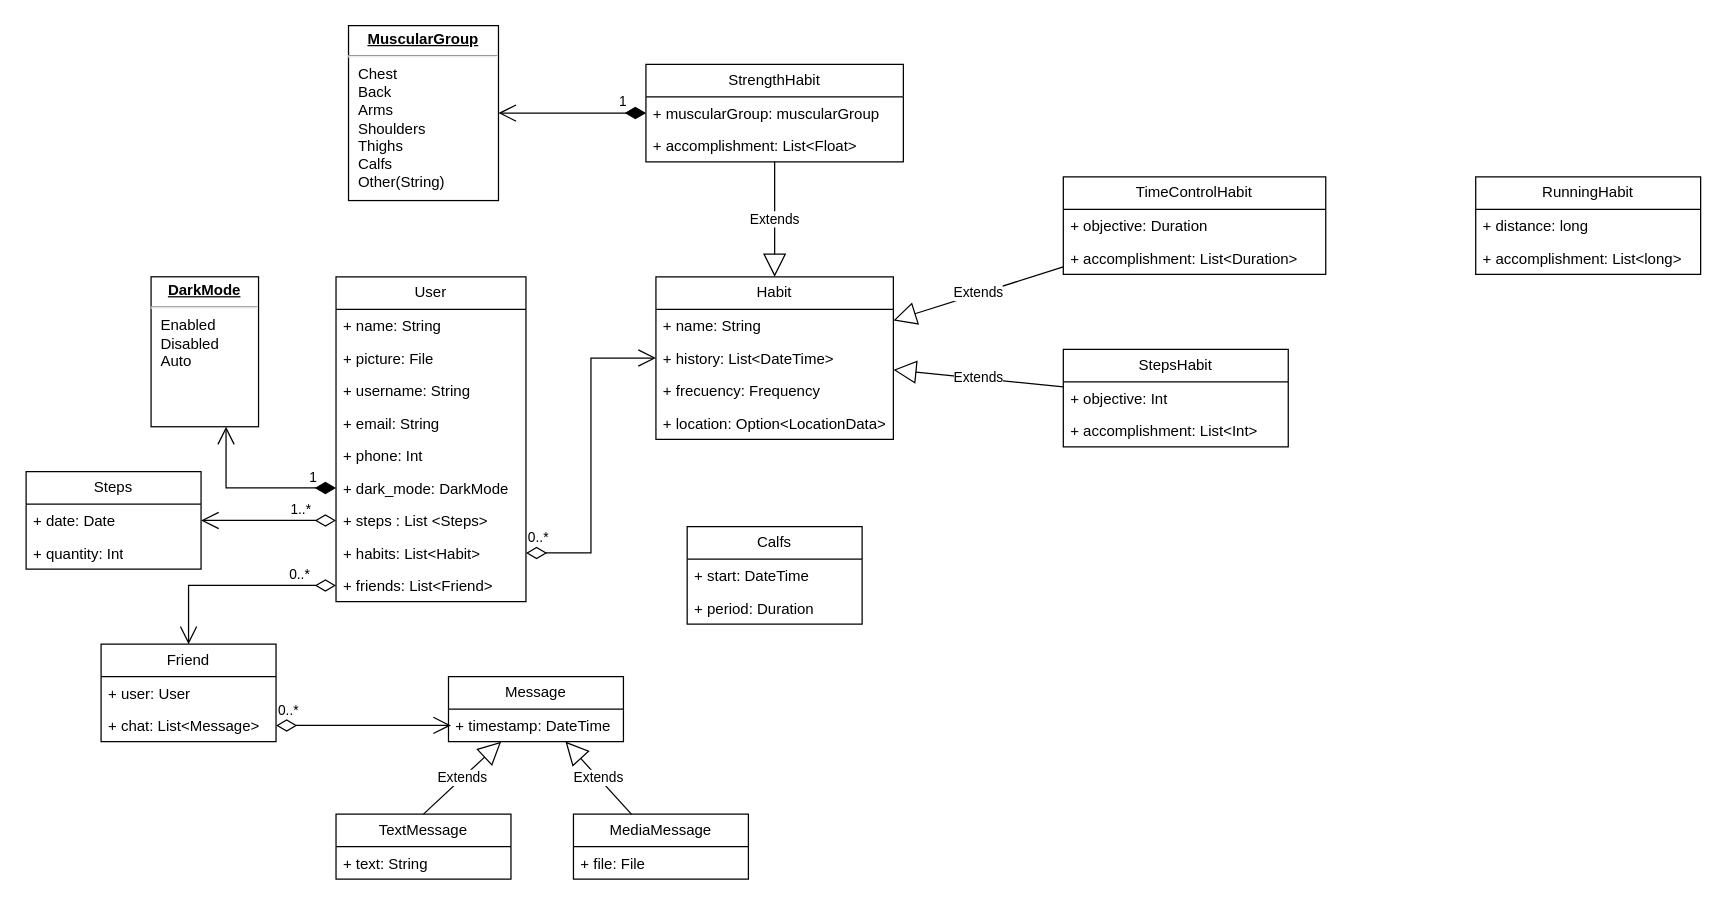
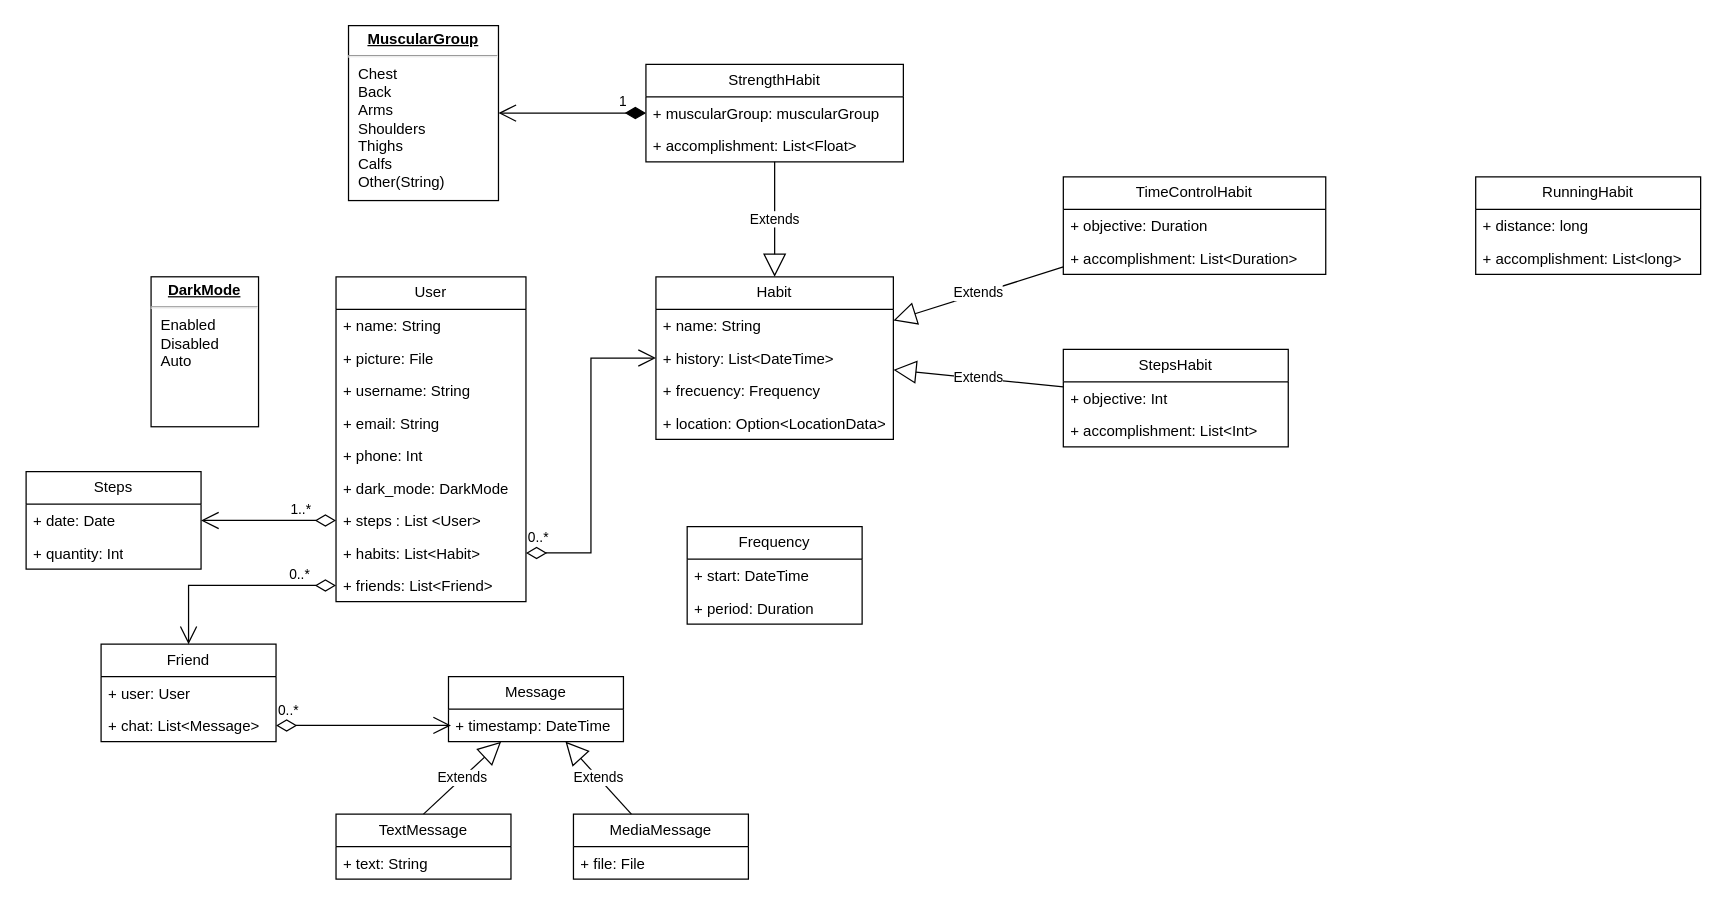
  <mxCell id="0" />
  <mxCell id="1" parent="0" />
  <mxCell id="2" value="User" style="swimlane;fontStyle=0;childLayout=stackLayout;horizontal=1;startSize=26;fillColor=none;horizontalStack=0;resizeParent=1;resizeParentMax=0;resizeLast=0;collapsible=1;marginBottom=0;whiteSpace=wrap;html=1;" vertex="1" parent="1"><mxGeometry x="268" y="221" width="152" height="260" as="geometry" /></mxCell>
  <mxCell id="3" value="+ name: String" style="text;strokeColor=none;fillColor=none;align=left;verticalAlign=top;spacingLeft=4;spacingRight=4;overflow=hidden;rotatable=0;points=[[0,0.5],[1,0.5]];portConstraint=eastwest;whiteSpace=wrap;html=1;" vertex="1" parent="2"><mxGeometry y="26" width="152" height="26" as="geometry" /></mxCell>
  <mxCell id="4" value="+ picture: File" style="text;strokeColor=none;fillColor=none;align=left;verticalAlign=top;spacingLeft=4;spacingRight=4;overflow=hidden;rotatable=0;points=[[0,0.5],[1,0.5]];portConstraint=eastwest;whiteSpace=wrap;html=1;" vertex="1" parent="2"><mxGeometry y="52" width="152" height="26" as="geometry" /></mxCell>
  <mxCell id="5" value="+ username: String" style="text;strokeColor=none;fillColor=none;align=left;verticalAlign=top;spacingLeft=4;spacingRight=4;overflow=hidden;rotatable=0;points=[[0,0.5],[1,0.5]];portConstraint=eastwest;whiteSpace=wrap;html=1;" vertex="1" parent="2"><mxGeometry y="78" width="152" height="26" as="geometry" /></mxCell>
  <mxCell id="6" value="+ email: String" style="text;strokeColor=none;fillColor=none;align=left;verticalAlign=top;spacingLeft=4;spacingRight=4;overflow=hidden;rotatable=0;points=[[0,0.5],[1,0.5]];portConstraint=eastwest;whiteSpace=wrap;html=1;" vertex="1" parent="2"><mxGeometry y="104" width="152" height="26" as="geometry" /></mxCell>
  <mxCell id="7" value="+ phone: Int" style="text;strokeColor=none;fillColor=none;align=left;verticalAlign=top;spacingLeft=4;spacingRight=4;overflow=hidden;rotatable=0;points=[[0,0.5],[1,0.5]];portConstraint=eastwest;whiteSpace=wrap;html=1;" vertex="1" parent="2"><mxGeometry y="130" width="152" height="26" as="geometry" /></mxCell>
  <mxCell id="8" value="+ dark_mode: DarkMode" style="text;strokeColor=none;fillColor=none;align=left;verticalAlign=top;spacingLeft=4;spacingRight=4;overflow=hidden;rotatable=0;points=[[0,0.5],[1,0.5]];portConstraint=eastwest;whiteSpace=wrap;html=1;" vertex="1" parent="2"><mxGeometry y="156" width="152" height="26" as="geometry" /></mxCell>
- <mxCell id="9" value="+ steps : List &amp;lt;Steps&amp;gt;" style="text;strokeColor=none;fillColor=none;align=left;verticalAlign=top;spacingLeft=4;spacingRight=4;overflow=hidden;rotatable=0;points=[[0,0.5],[1,0.5]];portConstraint=eastwest;whiteSpace=wrap;html=1;" vertex="1" parent="2"><mxGeometry y="182" width="152" height="26" as="geometry" /></mxCell>
+ <mxCell id="9" value="+ steps : List &amp;lt;User&amp;gt;" style="text;strokeColor=none;fillColor=none;align=left;verticalAlign=top;spacingLeft=4;spacingRight=4;overflow=hidden;rotatable=0;points=[[0,0.5],[1,0.5]];portConstraint=eastwest;whiteSpace=wrap;html=1;" vertex="1" parent="2"><mxGeometry y="182" width="152" height="26" as="geometry" /></mxCell>
  <mxCell id="10" value="+ habits: List&amp;lt;Habit&amp;gt;" style="text;strokeColor=none;fillColor=none;align=left;verticalAlign=top;spacingLeft=4;spacingRight=4;overflow=hidden;rotatable=0;points=[[0,0.5],[1,0.5]];portConstraint=eastwest;whiteSpace=wrap;html=1;" vertex="1" parent="2"><mxGeometry y="208" width="152" height="26" as="geometry" /></mxCell>
  <mxCell id="11" value="+ friends: List&amp;lt;Friend&amp;gt;" style="text;strokeColor=none;fillColor=none;align=left;verticalAlign=top;spacingLeft=4;spacingRight=4;overflow=hidden;rotatable=0;points=[[0,0.5],[1,0.5]];portConstraint=eastwest;whiteSpace=wrap;html=1;" vertex="1" parent="2"><mxGeometry y="234" width="152" height="26" as="geometry" /></mxCell>
  <mxCell id="12" value="Habit" style="swimlane;fontStyle=0;childLayout=stackLayout;horizontal=1;startSize=26;fillColor=none;horizontalStack=0;resizeParent=1;resizeParentMax=0;resizeLast=0;collapsible=1;marginBottom=0;whiteSpace=wrap;html=1;" vertex="1" parent="1"><mxGeometry x="524" y="221" width="190" height="130" as="geometry" /></mxCell>
  <mxCell id="13" value="+ name: String" style="text;strokeColor=none;fillColor=none;align=left;verticalAlign=top;spacingLeft=4;spacingRight=4;overflow=hidden;rotatable=0;points=[[0,0.5],[1,0.5]];portConstraint=eastwest;whiteSpace=wrap;html=1;" vertex="1" parent="12"><mxGeometry y="26" width="190" height="26" as="geometry" /></mxCell>
  <mxCell id="14" value="+ history: List&amp;lt;DateTime&amp;gt;" style="text;strokeColor=none;fillColor=none;align=left;verticalAlign=top;spacingLeft=4;spacingRight=4;overflow=hidden;rotatable=0;points=[[0,0.5],[1,0.5]];portConstraint=eastwest;whiteSpace=wrap;html=1;" vertex="1" parent="12"><mxGeometry y="52" width="190" height="26" as="geometry" /></mxCell>
  <mxCell id="15" value="+ frecuency: Frequency" style="text;strokeColor=none;fillColor=none;align=left;verticalAlign=top;spacingLeft=4;spacingRight=4;overflow=hidden;rotatable=0;points=[[0,0.5],[1,0.5]];portConstraint=eastwest;whiteSpace=wrap;html=1;" vertex="1" parent="12"><mxGeometry y="78" width="190" height="26" as="geometry" /></mxCell>
  <mxCell id="16" value="+ location: Option&amp;lt;LocationData&amp;gt;" style="text;strokeColor=none;fillColor=none;align=left;verticalAlign=top;spacingLeft=4;spacingRight=4;overflow=hidden;rotatable=0;points=[[0,0.5],[1,0.5]];portConstraint=eastwest;whiteSpace=wrap;html=1;" vertex="1" parent="12"><mxGeometry y="104" width="190" height="26" as="geometry" /></mxCell>
- <mxCell id="17" value="Calfs" style="swimlane;fontStyle=0;childLayout=stackLayout;horizontal=1;startSize=26;fillColor=none;horizontalStack=0;resizeParent=1;resizeParentMax=0;resizeLast=0;collapsible=1;marginBottom=0;whiteSpace=wrap;html=1;" vertex="1" parent="1"><mxGeometry x="549" y="421" width="140" height="78" as="geometry" /></mxCell>
+ <mxCell id="17" value="Frequency" style="swimlane;fontStyle=0;childLayout=stackLayout;horizontal=1;startSize=26;fillColor=none;horizontalStack=0;resizeParent=1;resizeParentMax=0;resizeLast=0;collapsible=1;marginBottom=0;whiteSpace=wrap;html=1;" vertex="1" parent="1"><mxGeometry x="549" y="421" width="140" height="78" as="geometry" /></mxCell>
  <mxCell id="18" value="+ start: DateTime" style="text;strokeColor=none;fillColor=none;align=left;verticalAlign=top;spacingLeft=4;spacingRight=4;overflow=hidden;rotatable=0;points=[[0,0.5],[1,0.5]];portConstraint=eastwest;whiteSpace=wrap;html=1;" vertex="1" parent="17"><mxGeometry y="26" width="140" height="26" as="geometry" /></mxCell>
  <mxCell id="19" value="+ period: Duration" style="text;strokeColor=none;fillColor=none;align=left;verticalAlign=top;spacingLeft=4;spacingRight=4;overflow=hidden;rotatable=0;points=[[0,0.5],[1,0.5]];portConstraint=eastwest;whiteSpace=wrap;html=1;" vertex="1" parent="17"><mxGeometry y="52" width="140" height="26" as="geometry" /></mxCell>
  <mxCell id="20" value="Friend" style="swimlane;fontStyle=0;childLayout=stackLayout;horizontal=1;startSize=26;fillColor=none;horizontalStack=0;resizeParent=1;resizeParentMax=0;resizeLast=0;collapsible=1;marginBottom=0;whiteSpace=wrap;html=1;" vertex="1" parent="1"><mxGeometry x="80" y="515" width="140" height="78" as="geometry" /></mxCell>
  <mxCell id="21" value="+ user: User" style="text;strokeColor=none;fillColor=none;align=left;verticalAlign=top;spacingLeft=4;spacingRight=4;overflow=hidden;rotatable=0;points=[[0,0.5],[1,0.5]];portConstraint=eastwest;whiteSpace=wrap;html=1;" vertex="1" parent="20"><mxGeometry y="26" width="140" height="26" as="geometry" /></mxCell>
  <mxCell id="22" value="+ chat: List&amp;lt;Message&amp;gt;" style="text;strokeColor=none;fillColor=none;align=left;verticalAlign=top;spacingLeft=4;spacingRight=4;overflow=hidden;rotatable=0;points=[[0,0.5],[1,0.5]];portConstraint=eastwest;whiteSpace=wrap;html=1;" vertex="1" parent="20"><mxGeometry y="52" width="140" height="26" as="geometry" /></mxCell>
  <mxCell id="23" value="Message" style="swimlane;fontStyle=0;childLayout=stackLayout;horizontal=1;startSize=26;fillColor=none;horizontalStack=0;resizeParent=1;resizeParentMax=0;resizeLast=0;collapsible=1;marginBottom=0;whiteSpace=wrap;html=1;" vertex="1" parent="1"><mxGeometry x="358" y="541" width="140" height="52" as="geometry" /></mxCell>
  <mxCell id="24" value="+ timestamp: DateTime" style="text;strokeColor=none;fillColor=none;align=left;verticalAlign=top;spacingLeft=4;spacingRight=4;overflow=hidden;rotatable=0;points=[[0,0.5],[1,0.5]];portConstraint=eastwest;whiteSpace=wrap;html=1;" vertex="1" parent="23"><mxGeometry y="26" width="140" height="26" as="geometry" /></mxCell>
  <mxCell id="25" value="TextMessage" style="swimlane;fontStyle=0;childLayout=stackLayout;horizontal=1;startSize=26;fillColor=none;horizontalStack=0;resizeParent=1;resizeParentMax=0;resizeLast=0;collapsible=1;marginBottom=0;whiteSpace=wrap;html=1;" vertex="1" parent="1"><mxGeometry x="268" y="651" width="140" height="52" as="geometry" /></mxCell>
  <mxCell id="26" value="+ text: String" style="text;strokeColor=none;fillColor=none;align=left;verticalAlign=top;spacingLeft=4;spacingRight=4;overflow=hidden;rotatable=0;points=[[0,0.5],[1,0.5]];portConstraint=eastwest;whiteSpace=wrap;html=1;" vertex="1" parent="25"><mxGeometry y="26" width="140" height="26" as="geometry" /></mxCell>
  <mxCell id="27" value="MediaMessage" style="swimlane;fontStyle=0;childLayout=stackLayout;horizontal=1;startSize=26;fillColor=none;horizontalStack=0;resizeParent=1;resizeParentMax=0;resizeLast=0;collapsible=1;marginBottom=0;whiteSpace=wrap;html=1;" vertex="1" parent="1"><mxGeometry x="458" y="651" width="140" height="52" as="geometry" /></mxCell>
  <mxCell id="28" value="+ file: File" style="text;strokeColor=none;fillColor=none;align=left;verticalAlign=top;spacingLeft=4;spacingRight=4;overflow=hidden;rotatable=0;points=[[0,0.5],[1,0.5]];portConstraint=eastwest;whiteSpace=wrap;html=1;" vertex="1" parent="27"><mxGeometry y="26" width="140" height="26" as="geometry" /></mxCell>
  <mxCell id="29" value="Extends" style="endArrow=block;endSize=16;endFill=0;html=1;rounded=0;exitX=0.5;exitY=0;exitDx=0;exitDy=0;" edge="1" parent="1" source="25" target="23"><mxGeometry width="160" relative="1" as="geometry"><mxPoint x="548" y="551" as="sourcePoint" /><mxPoint x="708" y="551" as="targetPoint" /></mxGeometry></mxCell>
  <mxCell id="30" value="Extends" style="endArrow=block;endSize=16;endFill=0;html=1;rounded=0;" edge="1" parent="1" source="27" target="23"><mxGeometry width="160" relative="1" as="geometry"><mxPoint x="348" y="661" as="sourcePoint" /><mxPoint x="410" y="603" as="targetPoint" /></mxGeometry></mxCell>
  <mxCell id="31" value="Steps" style="swimlane;fontStyle=0;childLayout=stackLayout;horizontal=1;startSize=26;fillColor=none;horizontalStack=0;resizeParent=1;resizeParentMax=0;resizeLast=0;collapsible=1;marginBottom=0;whiteSpace=wrap;html=1;" vertex="1" parent="1"><mxGeometry x="20" y="377" width="140" height="78" as="geometry" /></mxCell>
  <mxCell id="32" value="+ date: Date" style="text;strokeColor=none;fillColor=none;align=left;verticalAlign=top;spacingLeft=4;spacingRight=4;overflow=hidden;rotatable=0;points=[[0,0.5],[1,0.5]];portConstraint=eastwest;whiteSpace=wrap;html=1;" vertex="1" parent="31"><mxGeometry y="26" width="140" height="26" as="geometry" /></mxCell>
  <mxCell id="33" value="+ quantity: Int" style="text;strokeColor=none;fillColor=none;align=left;verticalAlign=top;spacingLeft=4;spacingRight=4;overflow=hidden;rotatable=0;points=[[0,0.5],[1,0.5]];portConstraint=eastwest;whiteSpace=wrap;html=1;" vertex="1" parent="31"><mxGeometry y="52" width="140" height="26" as="geometry" /></mxCell>
  <mxCell id="34" value="&lt;p style=&quot;margin:0px;margin-top:4px;text-align:center;text-decoration:underline;&quot;&gt;&lt;b&gt;DarkMode&lt;/b&gt;&lt;/p&gt;&lt;hr&gt;&lt;p style=&quot;margin:0px;margin-left:8px;&quot;&gt;Enabled&lt;br&gt;Disabled&lt;br&gt;Auto&lt;/p&gt;" style="verticalAlign=top;align=left;overflow=fill;fontSize=12;fontFamily=Helvetica;html=1;whiteSpace=wrap;" vertex="1" parent="1"><mxGeometry x="120" y="221" width="86" height="120" as="geometry" /></mxCell>
  <mxCell id="35" value="1..*" style="endArrow=open;html=1;endSize=12;startArrow=diamondThin;startSize=14;startFill=0;edgeStyle=orthogonalEdgeStyle;align=left;verticalAlign=bottom;rounded=0;exitX=0;exitY=0.5;exitDx=0;exitDy=0;" edge="1" parent="1" source="9" target="31"><mxGeometry x="-0.296" relative="1" as="geometry"><mxPoint x="90" y="501" as="sourcePoint" /><mxPoint x="250" y="501" as="targetPoint" /><mxPoint as="offset" /></mxGeometry></mxCell>
  <mxCell id="36" value="0..*" style="endArrow=open;html=1;endSize=12;startArrow=diamondThin;startSize=14;startFill=0;edgeStyle=orthogonalEdgeStyle;align=left;verticalAlign=bottom;rounded=0;" edge="1" parent="1" source="11" target="20"><mxGeometry x="-0.528" relative="1" as="geometry"><mxPoint x="100" y="531" as="sourcePoint" /><mxPoint x="260" y="531" as="targetPoint" /><mxPoint as="offset" /></mxGeometry></mxCell>
  <mxCell id="37" value="0..*" style="endArrow=open;html=1;endSize=12;startArrow=diamondThin;startSize=14;startFill=0;edgeStyle=orthogonalEdgeStyle;align=left;verticalAlign=bottom;rounded=0;" edge="1" parent="1" source="22"><mxGeometry x="-1" y="3" relative="1" as="geometry"><mxPoint x="250" y="579.5" as="sourcePoint" /><mxPoint x="360" y="580" as="targetPoint" /></mxGeometry></mxCell>
  <mxCell id="38" value="0..*" style="endArrow=open;html=1;endSize=12;startArrow=diamondThin;startSize=14;startFill=0;edgeStyle=orthogonalEdgeStyle;align=left;verticalAlign=bottom;rounded=0;entryX=0;entryY=0.5;entryDx=0;entryDy=0;" edge="1" parent="1" source="10" target="14"><mxGeometry x="-1" y="3" relative="1" as="geometry"><mxPoint x="408" y="285.5" as="sourcePoint" /><mxPoint x="568" y="285.5" as="targetPoint" /></mxGeometry></mxCell>
- <mxCell id="39" value="1" style="endArrow=open;html=1;endSize=12;startArrow=diamondThin;startSize=14;startFill=1;edgeStyle=orthogonalEdgeStyle;align=left;verticalAlign=bottom;rounded=0;" edge="1" parent="1" source="8" target="34"><mxGeometry x="-0.665" y="1" relative="1" as="geometry"><mxPoint x="80" y="331" as="sourcePoint" /><mxPoint x="240" y="331" as="targetPoint" /><Array as="points"><mxPoint x="180" y="390" /></Array><mxPoint as="offset" /></mxGeometry></mxCell>
  <mxCell id="40" value="TimeControlHabit" style="swimlane;fontStyle=0;childLayout=stackLayout;horizontal=1;startSize=26;fillColor=none;horizontalStack=0;resizeParent=1;resizeParentMax=0;resizeLast=0;collapsible=1;marginBottom=0;whiteSpace=wrap;html=1;" vertex="1" parent="1"><mxGeometry x="850" y="141" width="210" height="78" as="geometry" /></mxCell>
  <mxCell id="41" value="+ objective: Duration" style="text;strokeColor=none;fillColor=none;align=left;verticalAlign=top;spacingLeft=4;spacingRight=4;overflow=hidden;rotatable=0;points=[[0,0.5],[1,0.5]];portConstraint=eastwest;whiteSpace=wrap;html=1;" vertex="1" parent="40"><mxGeometry y="26" width="210" height="26" as="geometry" /></mxCell>
  <mxCell id="42" value="+ accomplishment: List&amp;lt;Duration&amp;gt;" style="text;strokeColor=none;fillColor=none;align=left;verticalAlign=top;spacingLeft=4;spacingRight=4;overflow=hidden;rotatable=0;points=[[0,0.5],[1,0.5]];portConstraint=eastwest;whiteSpace=wrap;html=1;" vertex="1" parent="40"><mxGeometry y="52" width="210" height="26" as="geometry" /></mxCell>
  <mxCell id="43" value="StepsHabit" style="swimlane;fontStyle=0;childLayout=stackLayout;horizontal=1;startSize=26;fillColor=none;horizontalStack=0;resizeParent=1;resizeParentMax=0;resizeLast=0;collapsible=1;marginBottom=0;whiteSpace=wrap;html=1;" vertex="1" parent="1"><mxGeometry x="850" y="279" width="180" height="78" as="geometry" /></mxCell>
  <mxCell id="44" value="+ objective: Int" style="text;strokeColor=none;fillColor=none;align=left;verticalAlign=top;spacingLeft=4;spacingRight=4;overflow=hidden;rotatable=0;points=[[0,0.5],[1,0.5]];portConstraint=eastwest;whiteSpace=wrap;html=1;" vertex="1" parent="43"><mxGeometry y="26" width="180" height="26" as="geometry" /></mxCell>
  <mxCell id="45" value="+ accomplishment: List&amp;lt;Int&amp;gt;" style="text;strokeColor=none;fillColor=none;align=left;verticalAlign=top;spacingLeft=4;spacingRight=4;overflow=hidden;rotatable=0;points=[[0,0.5],[1,0.5]];portConstraint=eastwest;whiteSpace=wrap;html=1;" vertex="1" parent="43"><mxGeometry y="52" width="180" height="26" as="geometry" /></mxCell>
  <mxCell id="46" value="RunningHabit" style="swimlane;fontStyle=0;childLayout=stackLayout;horizontal=1;startSize=26;fillColor=none;horizontalStack=0;resizeParent=1;resizeParentMax=0;resizeLast=0;collapsible=1;marginBottom=0;whiteSpace=wrap;html=1;" vertex="1" parent="1"><mxGeometry x="1180" y="141" width="180" height="78" as="geometry" /></mxCell>
  <mxCell id="47" value="+ distance: long" style="text;strokeColor=none;fillColor=none;align=left;verticalAlign=top;spacingLeft=4;spacingRight=4;overflow=hidden;rotatable=0;points=[[0,0.5],[1,0.5]];portConstraint=eastwest;whiteSpace=wrap;html=1;" vertex="1" parent="46"><mxGeometry y="26" width="180" height="26" as="geometry" /></mxCell>
  <mxCell id="48" value="+ accomplishment: List&amp;lt;long&amp;gt;" style="text;strokeColor=none;fillColor=none;align=left;verticalAlign=top;spacingLeft=4;spacingRight=4;overflow=hidden;rotatable=0;points=[[0,0.5],[1,0.5]];portConstraint=eastwest;whiteSpace=wrap;html=1;" vertex="1" parent="46"><mxGeometry y="52" width="180" height="26" as="geometry" /></mxCell>
  <mxCell id="49" value="Extends" style="endArrow=block;endSize=16;endFill=0;html=1;rounded=0;" edge="1" parent="1" source="40" target="12"><mxGeometry width="160" relative="1" as="geometry"><mxPoint x="854" y="179.5" as="sourcePoint" /><mxPoint x="714" y="179.5" as="targetPoint" /></mxGeometry></mxCell>
  <mxCell id="50" value="Extends" style="endArrow=block;endSize=16;endFill=0;html=1;rounded=0;" edge="1" parent="1" source="43" target="12"><mxGeometry width="160" relative="1" as="geometry"><mxPoint x="860" y="220" as="sourcePoint" /><mxPoint x="724" y="265" as="targetPoint" /></mxGeometry></mxCell>
  <mxCell id="51" value="StrengthHabit" style="swimlane;fontStyle=0;childLayout=stackLayout;horizontal=1;startSize=26;fillColor=none;horizontalStack=0;resizeParent=1;resizeParentMax=0;resizeLast=0;collapsible=1;marginBottom=0;whiteSpace=wrap;html=1;" vertex="1" parent="1"><mxGeometry x="516" y="51" width="206" height="78" as="geometry" /></mxCell>
  <mxCell id="52" value="+ muscularGroup: muscularGroup" style="text;strokeColor=none;fillColor=none;align=left;verticalAlign=top;spacingLeft=4;spacingRight=4;overflow=hidden;rotatable=0;points=[[0,0.5],[1,0.5]];portConstraint=eastwest;whiteSpace=wrap;html=1;" vertex="1" parent="51"><mxGeometry y="26" width="206" height="26" as="geometry" /></mxCell>
  <mxCell id="53" value="+ accomplishment: List&amp;lt;Float&amp;gt;" style="text;strokeColor=none;fillColor=none;align=left;verticalAlign=top;spacingLeft=4;spacingRight=4;overflow=hidden;rotatable=0;points=[[0,0.5],[1,0.5]];portConstraint=eastwest;whiteSpace=wrap;html=1;" vertex="1" parent="51"><mxGeometry y="52" width="206" height="26" as="geometry" /></mxCell>
  <mxCell id="54" value="&lt;p style=&quot;margin:0px;margin-top:4px;text-align:center;text-decoration:underline;&quot;&gt;&lt;b&gt;MuscularGroup&lt;/b&gt;&lt;/p&gt;&lt;hr&gt;&lt;p style=&quot;margin:0px;margin-left:8px;&quot;&gt;Chest&lt;/p&gt;&lt;p style=&quot;margin:0px;margin-left:8px;&quot;&gt;Back&lt;/p&gt;&lt;p style=&quot;margin:0px;margin-left:8px;&quot;&gt;Arms&lt;/p&gt;&lt;p style=&quot;margin:0px;margin-left:8px;&quot;&gt;Shoulders&lt;/p&gt;&lt;p style=&quot;margin:0px;margin-left:8px;&quot;&gt;Thighs&lt;br&gt;&lt;/p&gt;&lt;p style=&quot;margin:0px;margin-left:8px;&quot;&gt;Calfs&lt;/p&gt;&lt;p style=&quot;margin:0px;margin-left:8px;&quot;&gt;Other(String)&lt;/p&gt;" style="verticalAlign=top;align=left;overflow=fill;fontSize=12;fontFamily=Helvetica;html=1;whiteSpace=wrap;" vertex="1" parent="1"><mxGeometry x="278" y="20" width="120" height="140" as="geometry" /></mxCell>
  <mxCell id="55" value="Extends" style="endArrow=block;endSize=16;endFill=0;html=1;rounded=0;" edge="1" parent="1" source="51" target="12"><mxGeometry width="160" relative="1" as="geometry"><mxPoint x="736" y="141" as="sourcePoint" /><mxPoint x="600" y="186" as="targetPoint" /></mxGeometry></mxCell>
  <mxCell id="56" value="1" style="endArrow=open;html=1;endSize=12;startArrow=diamondThin;startSize=14;startFill=1;edgeStyle=orthogonalEdgeStyle;align=left;verticalAlign=bottom;rounded=0;" edge="1" parent="1" source="52" target="54"><mxGeometry x="-0.615" relative="1" as="geometry"><mxPoint x="450" y="121" as="sourcePoint" /><mxPoint x="610" as="targetPoint" y="41" /><mxPoint as="offset" /></mxGeometry></mxCell>
